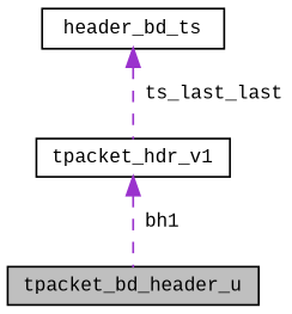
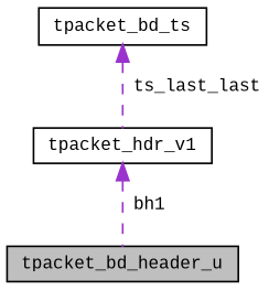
  digraph {
    fontname="Liberation Mono"
    node [color=black fillcolor=white fontname="Liberation Mono" fontsize=10 shape=record style=filled]
    edge [color=darkorchid3 dir=back fontname="Liberation Mono" fontsize=10 labelfontname=Helvetica labelfontsize=10 style=dashed]
    n1 [fillcolor=grey75 fontcolor=black height=0.2 label=tpacket_bd_header_u width=0.4]
    n2 [height=0.2 label=tpacket_hdr_v1 width=0.4]
-   n3 [height=0.2 label=header_bd_ts width=0.4]
+   n3 [height=0.2 label=tpacket_bd_ts width=0.4]
    n2 -> n1 [label=" bh1"]
    n3 -> n2 [label=" ts_last_last"]
  }
